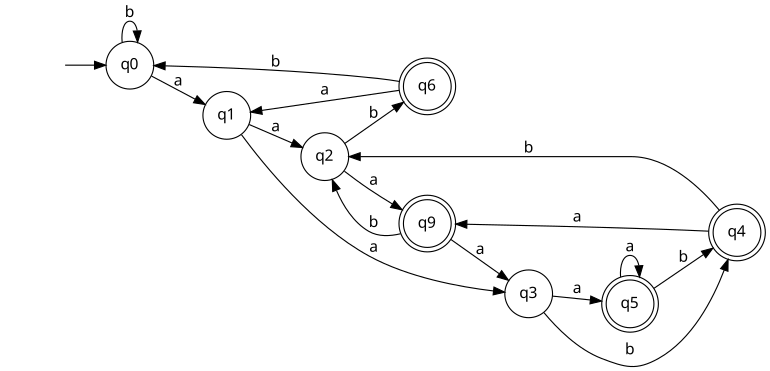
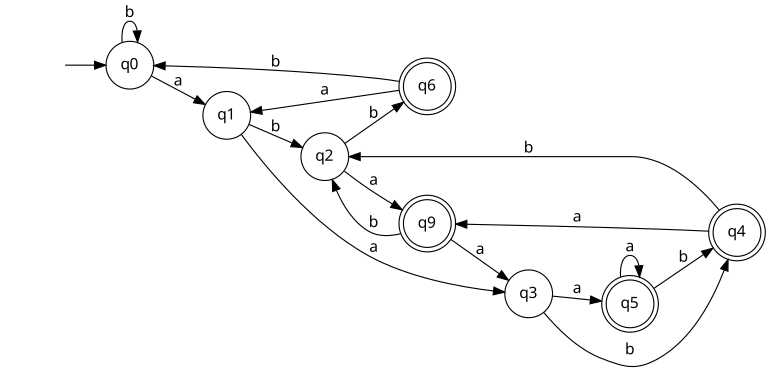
  digraph {
    fontname="Noto Sans"
    rankdir=LR
    node [fontname="Noto Sans" shape=circle]
    edge [fontname="Noto Sans"]
    "" [shape=plaintext]
    n2 [label=q0]
    n3 [label=q1]
    n4 [label=q5 shape=doublecircle]
    n5 [label=q4 shape=doublecircle]
    n6 [label=q9 shape=doublecircle]
    n7 [label=q2]
    n8 [label=q3]
    n9 [label=q6 shape=doublecircle]
    "" -> n2
    n2 -> n2 [label=b]
    n2 -> n3 [label=a]
-   n3 -> n7 [label=a]
+   n3 -> n7 [label=b]
    n3 -> n8 [label=a]
    n4 -> n4 [label=a]
    n4 -> n5 [label=b]
    n5 -> n6 [label=a]
    n5 -> n7 [label=b]
    n6 -> n7 [label=b]
    n6 -> n8 [label=a]
    n7 -> n6 [label=a]
    n7 -> n9 [label=b]
    n8 -> n4 [label=a]
    n8 -> n5 [label=b]
    n9 -> n2 [label=b]
    n9 -> n3 [label=a]
  }
